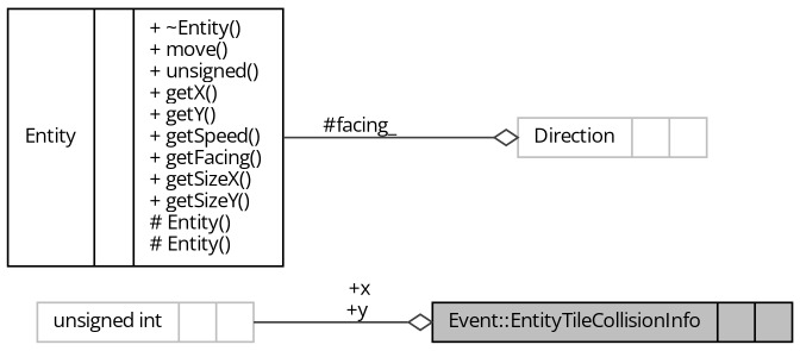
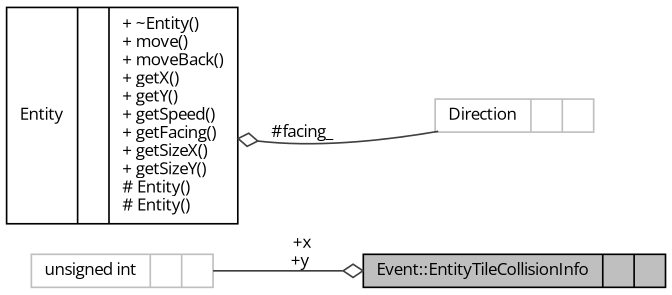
  digraph {
    fontname="Open Sans"
    rankdir=LR
    node [color=black fontname="Open Sans" fontsize=10 shape=record]
    edge [arrowhead=odiamond color=grey25 fontname="Open Sans" fontsize=10 labelfontname=Helvetica labelfontsize=10 style=solid]
    n1 [fillcolor=grey75 fontcolor=black height=0.2 label="{Event::EntityTileCollisionInfo\n||}" style=filled width=0.4]
-   n2 [height=0.2 label="{Entity\n||+ ~Entity()\l+ move()\l+ unsigned()\l+ getX()\l+ getY()\l+ getSpeed()\l+ getFacing()\l+ getSizeX()\l+ getSizeY()\l# Entity()\l# Entity()\l}" width=0.4]
+   n2 [height=0.2 label="{Entity\n||+ ~Entity()\l+ move()\l+ moveBack()\l+ getX()\l+ getY()\l+ getSpeed()\l+ getFacing()\l+ getSizeX()\l+ getSizeY()\l# Entity()\l# Entity()\l}" width=0.4]
    n3 [color=grey75 height=0.2 label="{Direction\n||}" width=0.4]
    n4 [color=grey75 height=0.2 label="{unsigned int\n||}" width=0.4]
-   n2 -> n3 [label=" #facing_"]
+   n3 -> n2 [label=" #facing_"]
    n4 -> n1 [label=" +x\n+y"]
  }
